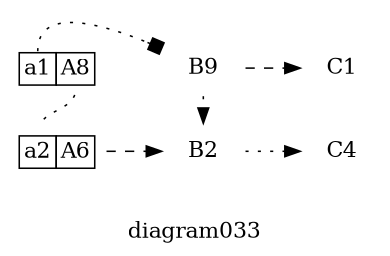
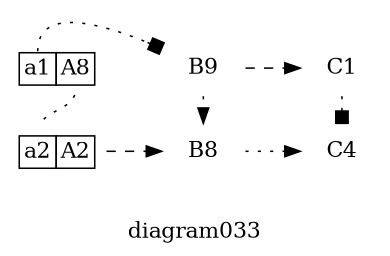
  digraph {
    label=diagram033
    rankdir=LR
    node [shape=plaintext]
    edge [arrowhead=normal style=dotted]
    n1 [label=<<TABLE BORDER="0" CELLBORDER="1" CELLSPACING="0"><TR>         <TD PORT="f0">a1</TD><TD PORT="f1">A8</TD>         </TR></TABLE>>]
-   n2 [label=<<TABLE BORDER="0" CELLBORDER="1" CELLSPACING="0"><TR>         <TD PORT="f0">a2</TD><TD PORT="f1">A6</TD>         </TR></TABLE>>]
+   n2 [label=<<TABLE BORDER="0" CELLBORDER="1" CELLSPACING="0"><TR>         <TD PORT="f0">a2</TD><TD PORT="f1">A2</TD>         </TR></TABLE>>]
    n3 [label=B9]
-   B2
+   B2 [label=B8]
    C1
    n6 [label=C4]
    subgraph sub_1 {
      rank=same
      n1
      n2
    }
    subgraph sub_2 {
      rank=same
      n3
      B2
    }
    subgraph sub_3 {
      rank=same
      C1
      n6
    }
    n1 -> n2 [headport=f0 tailport=f1]
    n1 -> n3 [arrowhead=box tailport=f0]
    n2 -> B2 [style=dashed]
    n3 -> B2
    n3 -> C1 [style=dashed]
    B2 -> n6
+   C1 -> n6 [arrowhead=box]
  }
